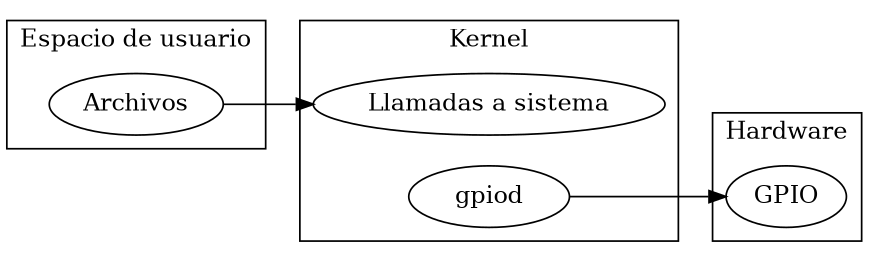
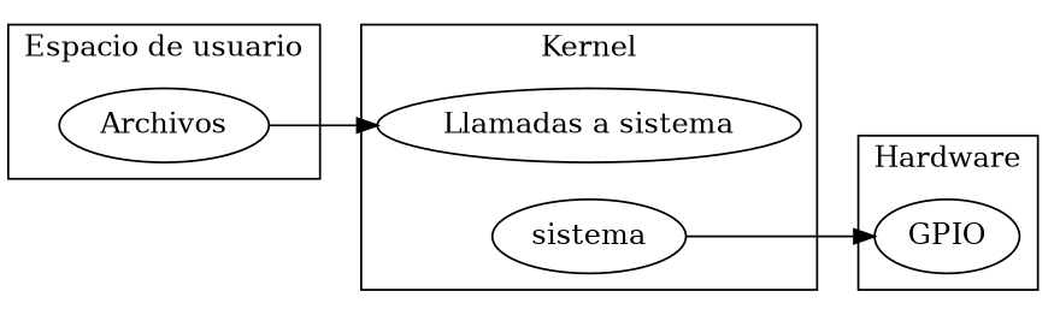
  digraph {
    rankdir=LR
    n1 [label=Archivos]
    n2 [label="Llamadas a sistema"]
-   gpiod
+   gpiod [label=sistema]
    GPIO
    subgraph cluster_1 {
      label="Espacio de usuario"
      n1
    }
    subgraph cluster_2 {
      label=Kernel
      n2
      gpiod
    }
    subgraph cluster_3 {
      label=Hardware
      GPIO
    }
    n1 -> n2
    gpiod -> GPIO
  }
